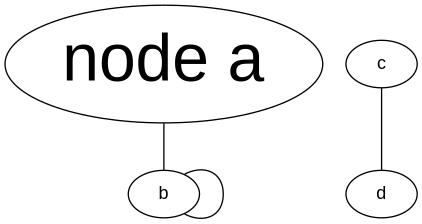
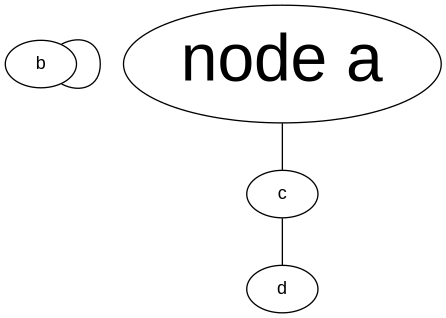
  strict graph {
    fontname="Liberation Sans"
    node [fontname="Liberation Sans"]
    edge [fontname="Liberation Sans"]
    b
    c
    d
    n4 [fontsize=50 label="node a"]
    subgraph sub_1 {
      color=red
      n4
      subgraph sub_2 {
        color=blue
        b
        c
        d
      }
    }
    subgraph sub_3 {
      b
      n4
    }
    b -- b
    c -- d
-   n4 -- b
+   n4 -- c
  }
